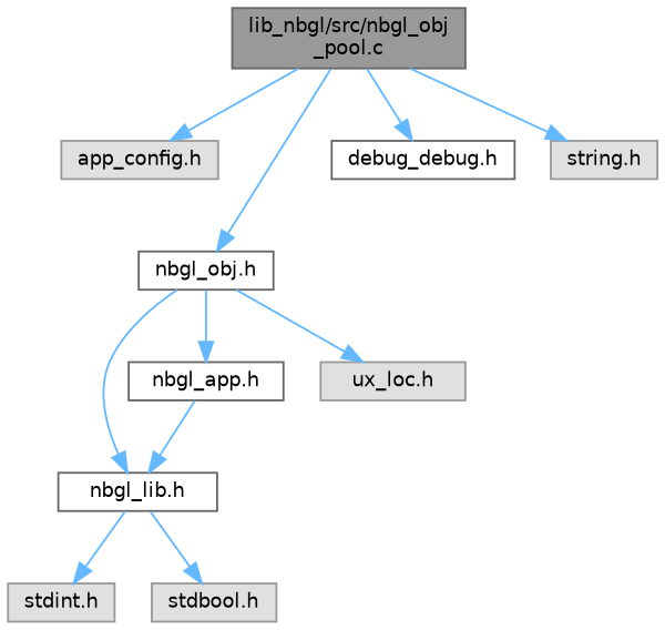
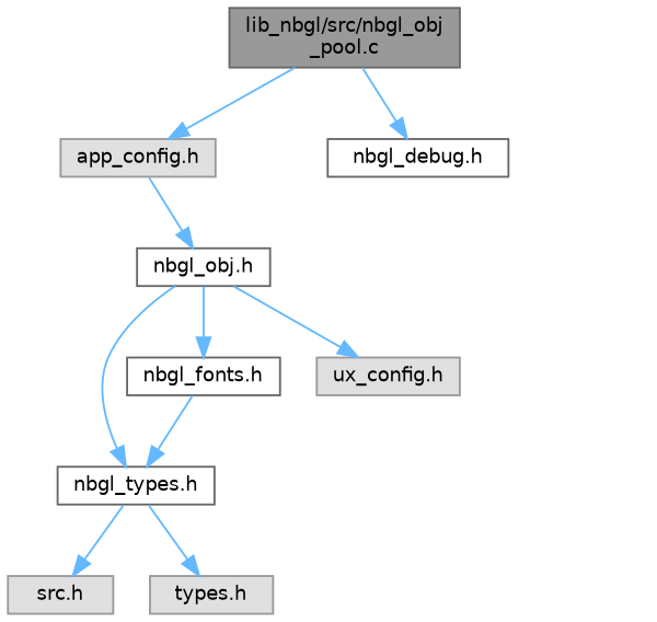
  digraph {
    node [color=grey60 fillcolor="#E0E0E0" fontname=Helvetica fontsize=10 shape=box style=filled]
    edge [color=steelblue1 fontname=Helvetica fontsize=10 labelfontname=Helvetica labelfontsize=10 style=solid]
    n1 [color=gray40 fillcolor=grey60 fontcolor=black height=0.2 label="lib_nbgl/src/nbgl_obj\l_pool.c" width=0.4]
    n2 [height=0.2 label="app_config.h" width=0.4]
    n3 [color=grey40 fillcolor=white height=0.2 label="nbgl_obj.h" width=0.4]
-   n4 [color=grey40 fillcolor=white height=0.2 label="debug_debug.h" width=0.4]
-   n5 [height=0.2 label="string.h" width=0.4]
-   n6 [color=grey40 fillcolor=white height=0.2 label="nbgl_lib.h" width=0.4]
-   n7 [color=grey40 fillcolor=white height=0.2 label="nbgl_app.h" width=0.4]
-   n8 [height=0.2 label="ux_loc.h" width=0.4]
-   n9 [height=0.2 label="stdint.h" width=0.4]
-   n10 [height=0.2 label="stdbool.h" width=0.4]
+   n4 [color=grey40 fillcolor=white height=0.2 label="nbgl_debug.h" width=0.4]
+   n6 [color=grey40 fillcolor=white height=0.2 label="nbgl_types.h" width=0.4]
+   n7 [color=grey40 fillcolor=white height=0.2 label="nbgl_fonts.h" width=0.4]
+   n8 [height=0.2 label="ux_config.h" width=0.4]
+   n9 [height=0.2 label="src.h" width=0.4]
+   n10 [height=0.2 label="types.h" width=0.4]
    n1 -> n2
-   n1 -> n3
+   n2 -> n3
    n1 -> n4
-   n1 -> n5
    n3 -> n6
    n3 -> n7
    n3 -> n8
    n6 -> n9
    n6 -> n10
    n7 -> n6
  }
